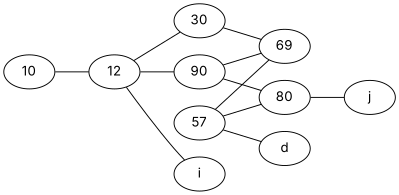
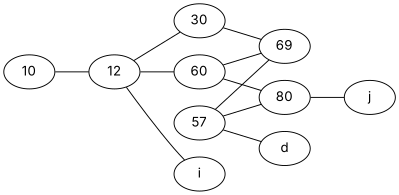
  graph {
    fontname=Inter
    rankdir=LR
    node [fontname=Inter labelfontsize=50]
    edge [fontname=Inter]
    10
    12
    i
-   60 [label=90]
+   60
    30
    69
    80
    j
    57
    d
    10 -- 12
    12 -- i
    12 -- 60
    12 -- 30
    60 -- 69
    60 -- 80
    30 -- 69
    80 -- j
    57 -- 69
    57 -- 80
    57 -- d
  }
